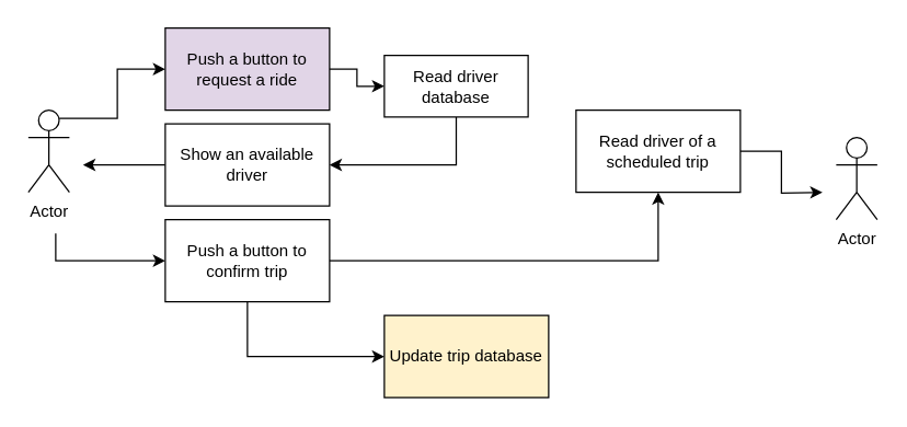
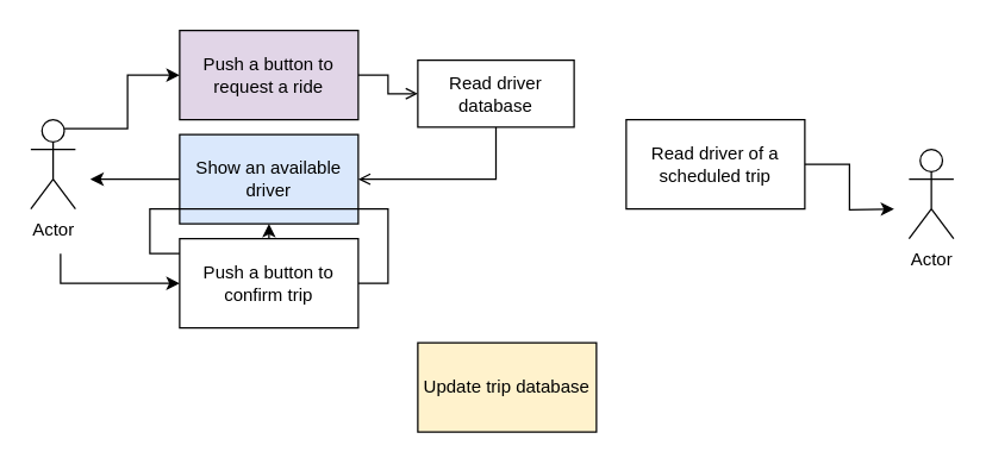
  <mxCell id="0" />
  <mxCell id="1" parent="0" />
- <mxCell id="2" style="edgeStyle=orthogonalEdgeStyle;rounded=0;orthogonalLoop=1;jettySize=auto;html=1;exitX=1;exitY=0.5;exitDx=0;exitDy=0;entryX=0;entryY=0.5;entryDx=0;entryDy=0;" parent="1" source="3" target="14" edge="1"><mxGeometry relative="1" as="geometry" /></mxCell>
+ <mxCell id="2" style="edgeStyle=orthogonalEdgeStyle;rounded=0;orthogonalLoop=1;jettySize=auto;html=1;exitX=1;exitY=0.5;exitDx=0;exitDy=0;entryX=0;entryY=0.5;entryDx=0;entryDy=0;endArrow=open;" parent="1" source="3" target="14" edge="1"><mxGeometry relative="1" as="geometry" /></mxCell>
  <mxCell id="3" value="Push a button to request a ride" style="rounded=0;whiteSpace=wrap;html=1;fillColor=#e1d5e7;" parent="1" vertex="1"><mxGeometry x="120" y="20" width="120" height="60" as="geometry" /></mxCell>
  <mxCell id="4" style="edgeStyle=orthogonalEdgeStyle;rounded=0;orthogonalLoop=1;jettySize=auto;html=1;exitX=0.75;exitY=0.1;exitDx=0;exitDy=0;exitPerimeter=0;entryX=0;entryY=0.5;entryDx=0;entryDy=0;" parent="1" source="6" target="3" edge="1"><mxGeometry relative="1" as="geometry" /></mxCell>
  <mxCell id="5" style="edgeStyle=orthogonalEdgeStyle;rounded=0;orthogonalLoop=1;jettySize=auto;html=1;entryX=0;entryY=0.5;entryDx=0;entryDy=0;" parent="1" target="12" edge="1"><mxGeometry relative="1" as="geometry"><mxPoint x="40" y="170" as="sourcePoint" /><Array as="points"><mxPoint x="40" y="190" /></Array></mxGeometry></mxCell>
  <mxCell id="6" value="Actor" style="shape=umlActor;verticalLabelPosition=bottom;verticalAlign=top;html=1;outlineConnect=0;" parent="1" vertex="1"><mxGeometry x="20" y="80" width="30" height="60" as="geometry" /></mxCell>
  <mxCell id="7" value="" style="edgeStyle=orthogonalEdgeStyle;rounded=0;orthogonalLoop=1;jettySize=auto;html=1;" parent="1" source="8" edge="1"><mxGeometry relative="1" as="geometry"><mxPoint x="60" y="120" as="targetPoint" /></mxGeometry></mxCell>
- <mxCell id="8" value="Show an available driver" style="rounded=0;whiteSpace=wrap;html=1;" parent="1" vertex="1"><mxGeometry x="120" y="90" width="120" height="60" as="geometry" /></mxCell>
+ <mxCell id="8" value="Show an available driver" style="rounded=0;whiteSpace=wrap;html=1;fillColor=#dae8fc;" parent="1" vertex="1"><mxGeometry x="120" y="90" width="120" height="60" as="geometry" /></mxCell>
  <mxCell id="9" value="Actor" style="shape=umlActor;verticalLabelPosition=bottom;verticalAlign=top;html=1;outlineConnect=0;" parent="1" vertex="1"><mxGeometry x="610" y="100" width="30" height="60" as="geometry" /></mxCell>
- <mxCell id="10" style="edgeStyle=orthogonalEdgeStyle;rounded=0;orthogonalLoop=1;jettySize=auto;html=1;exitX=1;exitY=0.5;exitDx=0;exitDy=0;" parent="1" source="12" target="16" edge="1"><mxGeometry relative="1" as="geometry" /></mxCell>
- <mxCell id="11" style="edgeStyle=orthogonalEdgeStyle;rounded=0;orthogonalLoop=1;jettySize=auto;html=1;exitX=0.5;exitY=1;exitDx=0;exitDy=0;entryX=0;entryY=0.5;entryDx=0;entryDy=0;" parent="1" source="12" target="17" edge="1"><mxGeometry relative="1" as="geometry" /></mxCell>
+ <mxCell id="10" style="edgeStyle=orthogonalEdgeStyle;rounded=0;orthogonalLoop=1;jettySize=auto;html=1;exitX=1;exitY=0.5;exitDx=0;exitDy=0;" parent="1" source="12" target="8" edge="1"><mxGeometry relative="1" as="geometry" /></mxCell>
  <mxCell id="12" value="Push a button to confirm trip" style="rounded=0;whiteSpace=wrap;html=1;" parent="1" vertex="1"><mxGeometry x="120" y="160" width="120" height="60" as="geometry" /></mxCell>
- <mxCell id="13" style="edgeStyle=orthogonalEdgeStyle;rounded=0;orthogonalLoop=1;jettySize=auto;html=1;exitX=0.5;exitY=1;exitDx=0;exitDy=0;entryX=1;entryY=0.5;entryDx=0;entryDy=0;" parent="1" source="14" target="8" edge="1"><mxGeometry relative="1" as="geometry" /></mxCell>
+ <mxCell id="13" style="edgeStyle=orthogonalEdgeStyle;rounded=0;orthogonalLoop=1;jettySize=auto;html=1;exitX=0.5;exitY=1;exitDx=0;exitDy=0;entryX=1;entryY=0.5;entryDx=0;entryDy=0;endArrow=open;" parent="1" source="14" target="8" edge="1"><mxGeometry relative="1" as="geometry" /></mxCell>
  <mxCell id="14" value="Read driver database" style="rounded=0;whiteSpace=wrap;html=1;" parent="1" vertex="1"><mxGeometry x="280" y="40" width="105" height="45" as="geometry" /></mxCell>
  <mxCell id="15" style="edgeStyle=orthogonalEdgeStyle;rounded=0;orthogonalLoop=1;jettySize=auto;html=1;exitX=1;exitY=0.5;exitDx=0;exitDy=0;" parent="1" source="16" edge="1"><mxGeometry relative="1" as="geometry"><mxPoint x="600" y="140" as="targetPoint" /></mxGeometry></mxCell>
  <mxCell id="16" value="Read driver of a scheduled trip" style="rounded=0;whiteSpace=wrap;html=1;" parent="1" vertex="1"><mxGeometry x="420" y="80" width="120" height="60" as="geometry" /></mxCell>
  <mxCell id="17" value="Update trip database" style="rounded=0;whiteSpace=wrap;html=1;fillColor=#fff2cc;" parent="1" vertex="1"><mxGeometry x="280" y="230" width="120" height="60" as="geometry" /></mxCell>
